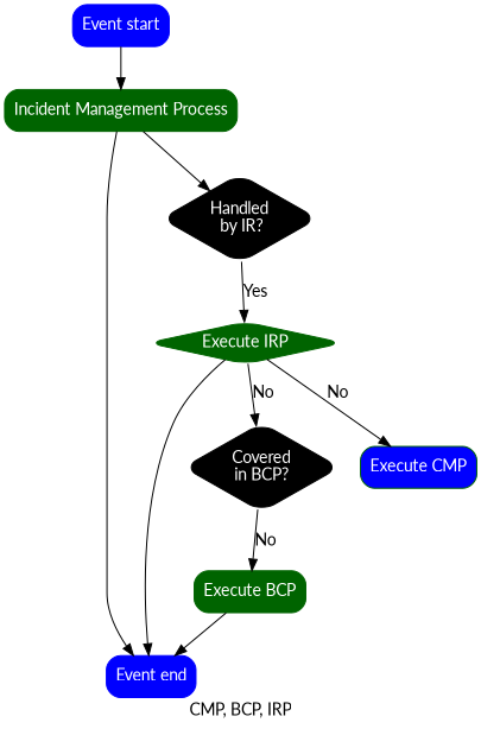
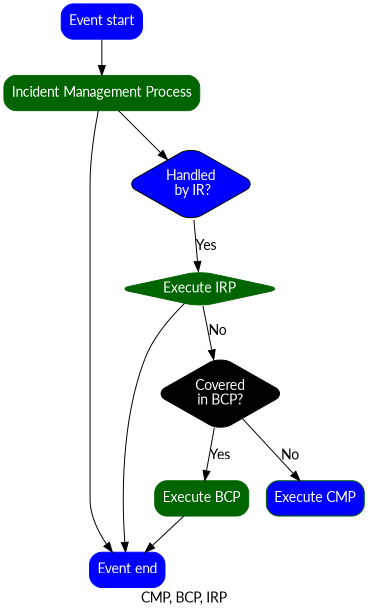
  digraph {
    fontname=Lato
    label="CMP, BCP, IRP"
    node [color=darkgreen fontcolor=white fontname=Lato shape=box style="rounded,filled"]
    edge [fontname=Lato]
    n1 [color=blue label="Event start"]
    n2 [label="Incident Management Process"]
    n3 [color=blue label="Event end"]
-   n4 [color=black label="Handled\n by IR?" shape=diamond]
+   n4 [color=black label="Handled\n by IR?" shape=diamond fillcolor=blue]
    n5 [label="Execute IRP" shape=diamond]
    n6 [color=black label="Covered\nin BCP?" shape=diamond]
    n7 [label="Execute BCP"]
    n8 [fillcolor=blue label="Execute CMP"]
    n1 -> n2
    n2 -> n3
    n2 -> n4
    n4 -> n5 [label=Yes]
    n5 -> n3
    n5 -> n6 [label=No]
-   n6 -> n7 [label=No]
-   n5 -> n8 [label=No]
+   n6 -> n7 [label=Yes]
+   n6 -> n8 [label=No]
    n7 -> n3
  }
